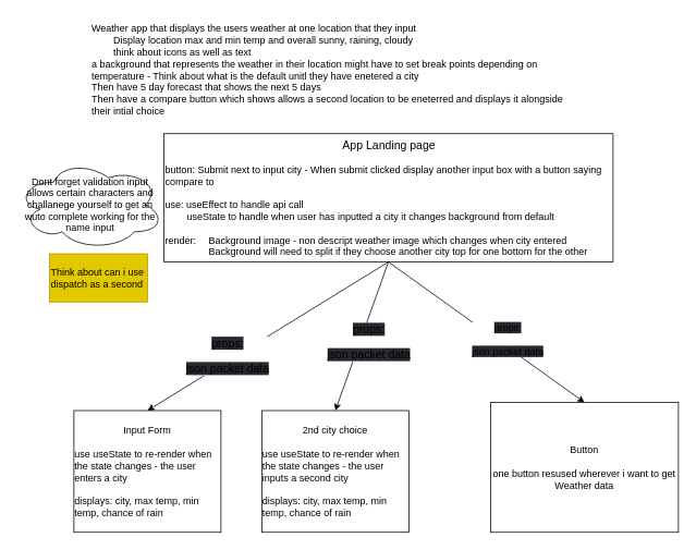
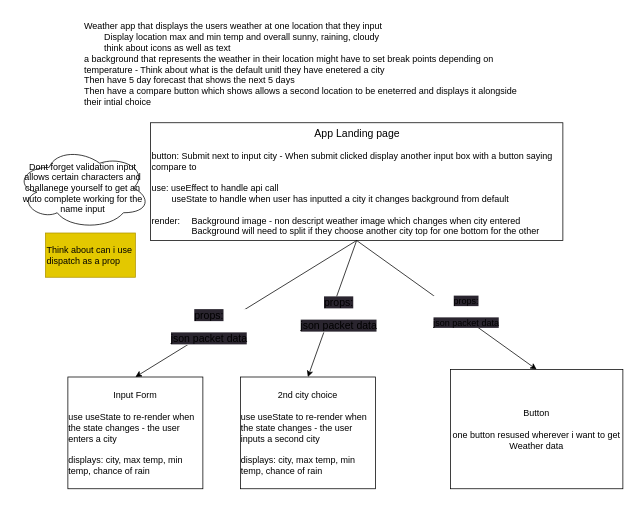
  <mxCell id="0" />
  <mxCell id="1" parent="0" />
  <mxCell id="2" value="&lt;div style=&quot;text-align: center;&quot;&gt;&lt;span style=&quot;background-color: initial;&quot;&gt;&lt;font style=&quot;font-size: 14px;&quot;&gt;App Landing page&lt;/font&gt;&lt;/span&gt;&lt;/div&gt;&lt;div style=&quot;text-align: center;&quot;&gt;&lt;br&gt;&lt;/div&gt;button: Submit next to input city - When submit clicked display another input box with a button saying compare to&lt;br&gt;&lt;br&gt;use: useEffect to handle api call&lt;br&gt;&lt;span style=&quot;white-space: pre;&quot;&gt;&#09;&lt;/span&gt;useState to handle when user has inputted a city it changes background from default&lt;br&gt;&lt;br&gt;render: &lt;span style=&quot;white-space: pre;&quot;&gt;&#09;&lt;/span&gt;Background image - non descript weather image which changes when city entered&lt;br&gt;&lt;span style=&quot;white-space: pre;&quot;&gt;&#09;&lt;/span&gt;&lt;span style=&quot;white-space: pre;&quot;&gt;&#09;&lt;/span&gt;Background will need to split if they choose another city top for one bottom for the other" style="rounded=0;whiteSpace=wrap;html=1;align=left;" vertex="1" parent="1"><mxGeometry x="200" y="163" width="550" height="157" as="geometry" /></mxCell>
  <mxCell id="3" value="2nd city choice&lt;br&gt;&lt;br&gt;&lt;div style=&quot;text-align: left;&quot;&gt;&lt;span style=&quot;background-color: initial;&quot;&gt;use useState to re-render when the state changes - the user inputs a second city&lt;/span&gt;&lt;/div&gt;&lt;div style=&quot;text-align: left;&quot;&gt;&lt;span style=&quot;background-color: initial;&quot;&gt;&lt;br&gt;&lt;/span&gt;&lt;/div&gt;&lt;div style=&quot;text-align: left;&quot;&gt;&lt;span style=&quot;background-color: initial;&quot;&gt;displays:&amp;nbsp;&lt;/span&gt;&lt;span style=&quot;background-color: initial;&quot;&gt;city, max temp, min temp, chance of rain&lt;/span&gt;&lt;/div&gt;" style="rounded=0;whiteSpace=wrap;html=1;" vertex="1" parent="1"><mxGeometry x="320" y="502" width="180" height="149" as="geometry" /></mxCell>
  <mxCell id="4" value="Input Form&lt;br&gt;&lt;br&gt;&lt;div style=&quot;text-align: left;&quot;&gt;&lt;span style=&quot;background-color: initial;&quot;&gt;use useState to re-render when the state changes - the user enters a city&amp;nbsp;&lt;/span&gt;&lt;/div&gt;&lt;div style=&quot;text-align: left;&quot;&gt;&lt;span style=&quot;background-color: initial;&quot;&gt;&lt;br&gt;&lt;/span&gt;&lt;/div&gt;&lt;div style=&quot;text-align: left;&quot;&gt;&lt;span style=&quot;background-color: initial;&quot;&gt;displays: city, max temp, min temp, chance of rain&lt;/span&gt;&lt;/div&gt;" style="rounded=0;whiteSpace=wrap;html=1;" vertex="1" parent="1"><mxGeometry x="90" y="502" width="180" height="149" as="geometry" /></mxCell>
  <mxCell id="5" style="edgeStyle=none;html=1;exitX=0.5;exitY=1;exitDx=0;exitDy=0;fontSize=14;entryX=0.5;entryY=0;entryDx=0;entryDy=0;" edge="1" parent="1" source="2" target="4"><mxGeometry relative="1" as="geometry"><mxPoint x="370" y="311" as="targetPoint" /><mxPoint x="475" y="326" as="sourcePoint" /></mxGeometry></mxCell>
  <mxCell id="6" value="&lt;span style=&quot;font-size: 14px; text-align: left; background-color: rgb(42, 37, 47);&quot;&gt;props:&lt;/span&gt;&lt;br style=&quot;font-size: 14px; text-align: left; background-color: rgb(42, 37, 47);&quot;&gt;&lt;br style=&quot;font-size: 14px; text-align: left; background-color: rgb(42, 37, 47);&quot;&gt;&lt;span style=&quot;font-size: 14px; text-align: left; background-color: rgb(42, 37, 47);&quot;&gt;json packet data&lt;/span&gt;" style="edgeLabel;html=1;align=center;verticalAlign=middle;resizable=0;points=[];fontSize=12;" vertex="1" connectable="0" parent="5"><mxGeometry x="-0.13" y="-2" relative="1" as="geometry"><mxPoint x="-68" y="37" as="offset" /></mxGeometry></mxCell>
  <mxCell id="7" style="edgeStyle=none;html=1;entryX=0.5;entryY=0;entryDx=0;entryDy=0;fontSize=14;exitX=0.5;exitY=1;exitDx=0;exitDy=0;" edge="1" parent="1" source="2" target="3"><mxGeometry relative="1" as="geometry"><mxPoint x="475" y="326" as="sourcePoint" /></mxGeometry></mxCell>
  <mxCell id="8" value="&lt;span style=&quot;font-size: 14px; text-align: left; background-color: rgb(42, 37, 47);&quot;&gt;props:&lt;br&gt;&lt;/span&gt;&lt;br style=&quot;font-size: 14px; text-align: left; background-color: rgb(42, 37, 47);&quot;&gt;&lt;span style=&quot;font-size: 14px; text-align: left; background-color: rgb(42, 37, 47);&quot;&gt;json packet data&lt;/span&gt;" style="edgeLabel;html=1;align=center;verticalAlign=middle;resizable=0;points=[];fontSize=12;" vertex="1" connectable="0" parent="7"><mxGeometry x="-0.183" y="-1" relative="1" as="geometry"><mxPoint x="3" y="23" as="offset" /></mxGeometry></mxCell>
  <mxCell id="9" style="edgeStyle=none;html=1;exitX=0.5;exitY=1;exitDx=0;exitDy=0;entryX=0.5;entryY=0;entryDx=0;entryDy=0;fontSize=14;" edge="1" parent="1" source="2" target="11"><mxGeometry relative="1" as="geometry"><mxPoint x="475" y="326" as="sourcePoint" /></mxGeometry></mxCell>
  <mxCell id="10" value="&lt;span style=&quot;text-align: left; background-color: rgb(42, 37, 47);&quot;&gt;props:&lt;/span&gt;&lt;br style=&quot;text-align: left; background-color: rgb(42, 37, 47);&quot;&gt;&lt;div style=&quot;text-align: left;&quot;&gt;&lt;br&gt;&lt;/div&gt;&lt;span style=&quot;text-align: left; background-color: rgb(42, 37, 47);&quot;&gt;json packet data&lt;/span&gt;" style="edgeLabel;html=1;align=center;verticalAlign=middle;resizable=0;points=[];fontSize=12;" vertex="1" connectable="0" parent="9"><mxGeometry x="0.13" y="4" relative="1" as="geometry"><mxPoint x="7" as="offset" /></mxGeometry></mxCell>
  <mxCell id="11" value="Button&lt;br&gt;&lt;br&gt;one button resused wherever i want to get Weather data" style="rounded=0;whiteSpace=wrap;html=1;" vertex="1" parent="1"><mxGeometry x="600" y="492" width="230" height="159" as="geometry" /></mxCell>
  <mxCell id="12" value="Weather app that displays the users weather at one location that they input&lt;br&gt;&lt;span style=&quot;white-space: pre;&quot;&gt;&#09;&lt;/span&gt;Display location max and min temp and overall sunny, raining, cloudy&lt;br&gt;&lt;span style=&quot;white-space: pre;&quot;&gt;&#09;&lt;/span&gt;think about icons as well as text&lt;br&gt;a background that represents the weather in their location might have to set break points depending on temperature - Think about what is the default unitl they have enetered a city&lt;br&gt;Then have 5 day forecast that shows the next 5 days&lt;br&gt;Then have a compare button which shows allows a second location to be eneterred and displays it alongside their intial choice" style="text;html=1;strokeColor=none;fillColor=none;align=left;verticalAlign=middle;whiteSpace=wrap;rounded=0;" vertex="1" parent="1"><mxGeometry x="110" y="20" width="590" height="130" as="geometry" /></mxCell>
- <mxCell id="13" value="&lt;font style=&quot;font-size: 12px;&quot;&gt;Think about can i use dispatch as a second&lt;/font&gt;" style="text;html=1;strokeColor=#B09500;fillColor=#e3c800;align=left;verticalAlign=middle;whiteSpace=wrap;rounded=0;fontSize=12;fontColor=#000000;" vertex="1" parent="1"><mxGeometry x="60" y="310" width="120" height="59" as="geometry" /></mxCell>
+ <mxCell id="13" value="&lt;font style=&quot;font-size: 12px;&quot;&gt;Think about can i use dispatch as a prop&lt;/font&gt;" style="text;html=1;strokeColor=#B09500;fillColor=#e3c800;align=left;verticalAlign=middle;whiteSpace=wrap;rounded=0;fontSize=12;fontColor=#000000;" vertex="1" parent="1"><mxGeometry x="60" y="310" width="120" height="59" as="geometry" /></mxCell>
  <mxCell id="14" value="" style="edgeStyle=none;html=1;" edge="1" parent="1" source="15" target="2"><mxGeometry relative="1" as="geometry" /></mxCell>
  <mxCell id="15" value="&lt;font style=&quot;font-size: 12px;&quot;&gt;Dont forget validation input allows certain characters and challanege yourself to get an wuto complete working for the name input&lt;/font&gt;" style="ellipse;shape=cloud;whiteSpace=wrap;html=1;fontSize=12;" vertex="1" parent="1"><mxGeometry y="195" width="180" height="110" as="geometry" x="20" /></mxCell>
